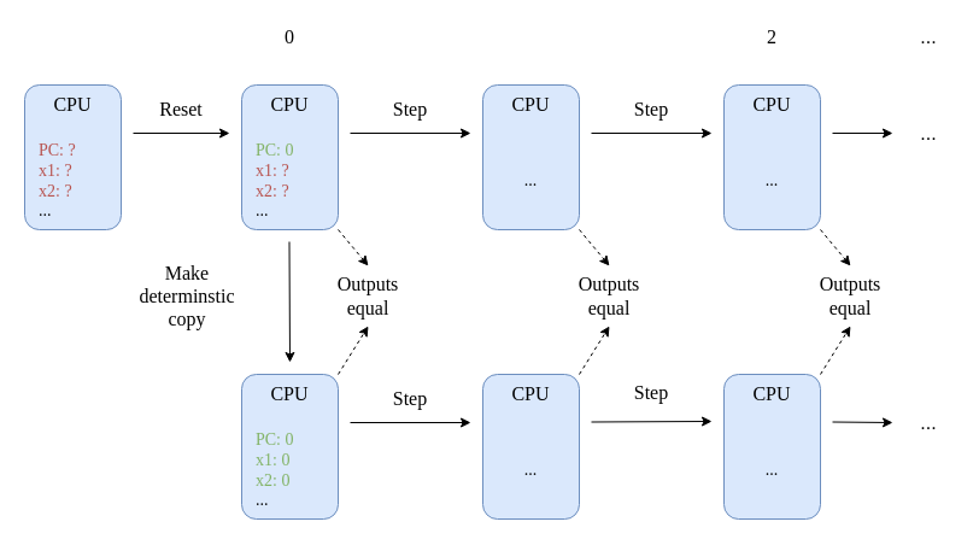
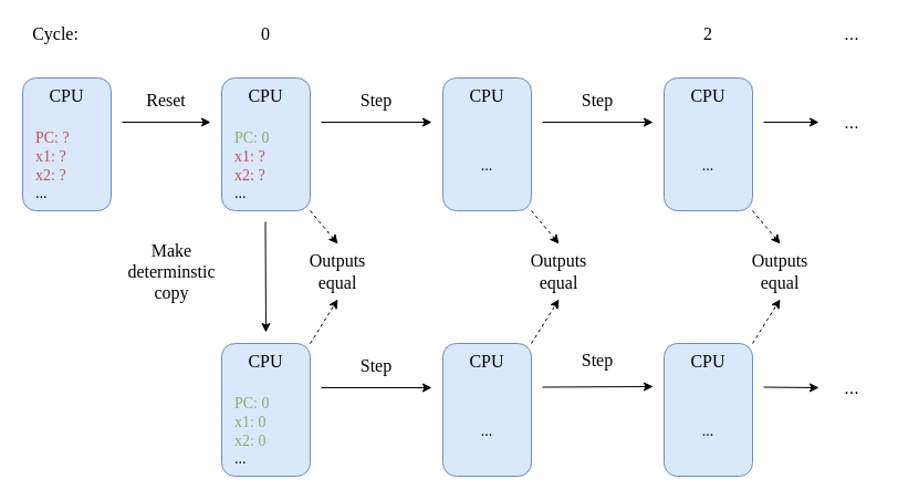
  <mxCell id="0" />
  <mxCell id="1" parent="0" />
  <mxCell id="2" value="" style="endArrow=classic;html=1;" parent="1" edge="1"><mxGeometry width="50" height="50" relative="1" as="geometry"><mxPoint x="490" y="110" as="sourcePoint" /><mxPoint x="590" y="110" as="targetPoint" /></mxGeometry></mxCell>
  <mxCell id="3" value="" style="endArrow=classic;html=1;" parent="1" edge="1"><mxGeometry width="50" height="50" relative="1" as="geometry"><mxPoint x="490" y="349.5" as="sourcePoint" /><mxPoint x="590" y="349" as="targetPoint" /></mxGeometry></mxCell>
  <mxCell id="4" value="Step" style="text;html=1;strokeColor=none;fillColor=none;align=center;verticalAlign=middle;whiteSpace=wrap;rounded=0;fontFamily=CMU Sans Serif;fontSize=16;" parent="1" vertex="1"><mxGeometry x="520" y="80" width="40" height="20" as="geometry" /></mxCell>
  <mxCell id="5" value="Step" style="text;html=1;strokeColor=none;fillColor=none;align=center;verticalAlign=middle;whiteSpace=wrap;rounded=0;fontFamily=CMU Sans Serif;fontSize=16;" parent="1" vertex="1"><mxGeometry x="520" y="315" width="40" height="20" as="geometry" /></mxCell>
  <mxCell id="6" value="" style="endArrow=classic;html=1;" parent="1" edge="1"><mxGeometry width="50" height="50" relative="1" as="geometry"><mxPoint x="110" y="110" as="sourcePoint" /><mxPoint x="190" y="110" as="targetPoint" /></mxGeometry></mxCell>
  <mxCell id="7" value="" style="endArrow=none;startArrow=classic;html=1;startFill=1;endFill=0;" parent="1" edge="1"><mxGeometry width="50" height="50" relative="1" as="geometry"><mxPoint x="240" y="300" as="sourcePoint" /><mxPoint x="239.5" y="200" as="targetPoint" /></mxGeometry></mxCell>
  <mxCell id="8" value="Make determinstic copy" style="text;html=1;strokeColor=none;fillColor=none;align=center;verticalAlign=middle;whiteSpace=wrap;rounded=0;fontFamily=CMU Sans Serif;fontSize=16;" parent="1" vertex="1"><mxGeometry x="135" y="235" width="40" height="20" as="geometry" /></mxCell>
  <mxCell id="9" value="" style="endArrow=classic;html=1;dashed=1;entryX=0.5;entryY=0;entryDx=0;entryDy=0;exitX=1;exitY=1;exitDx=0;exitDy=0;" parent="1" source="30" target="11" edge="1"><mxGeometry width="50" height="50" relative="1" as="geometry"><mxPoint x="280" y="150" as="sourcePoint" /><mxPoint x="317.5" y="190" as="targetPoint" /></mxGeometry></mxCell>
  <mxCell id="10" value="" style="endArrow=classic;html=1;dashed=1;entryX=0.5;entryY=1;entryDx=0;entryDy=0;exitX=1;exitY=0;exitDx=0;exitDy=0;" parent="1" source="32" target="11" edge="1"><mxGeometry width="50" height="50" relative="1" as="geometry"><mxPoint x="280" y="340" as="sourcePoint" /><mxPoint x="317.5" y="300" as="targetPoint" /></mxGeometry></mxCell>
  <mxCell id="11" value="Outputs equal" style="text;html=1;strokeColor=none;fillColor=none;align=center;verticalAlign=middle;whiteSpace=wrap;rounded=0;fontFamily=CMU Sans Serif;fontSize=16;" parent="1" vertex="1"><mxGeometry x="270" y="220" width="70" height="50" as="geometry" /></mxCell>
  <mxCell id="12" value="Reset" style="text;html=1;strokeColor=none;fillColor=none;align=center;verticalAlign=middle;whiteSpace=wrap;rounded=0;fontFamily=CMU Sans Serif;fontSize=16;" parent="1" vertex="1"><mxGeometry x="130" y="80" width="40" height="20" as="geometry" /></mxCell>
  <mxCell id="13" value="" style="endArrow=classic;html=1;" parent="1" edge="1"><mxGeometry width="50" height="50" relative="1" as="geometry"><mxPoint x="290" y="110" as="sourcePoint" /><mxPoint x="390" y="110" as="targetPoint" /></mxGeometry></mxCell>
  <mxCell id="14" value="Step" style="text;html=1;strokeColor=none;fillColor=none;align=center;verticalAlign=middle;whiteSpace=wrap;rounded=0;fontFamily=CMU Sans Serif;fontSize=16;" parent="1" vertex="1"><mxGeometry x="320" y="80" width="40" height="20" as="geometry" /></mxCell>
  <mxCell id="15" value="" style="endArrow=classic;html=1;" parent="1" edge="1"><mxGeometry width="50" height="50" relative="1" as="geometry"><mxPoint x="290" y="350" as="sourcePoint" /><mxPoint x="390" y="350" as="targetPoint" /></mxGeometry></mxCell>
  <mxCell id="16" value="Step" style="text;html=1;strokeColor=none;fillColor=none;align=center;verticalAlign=middle;whiteSpace=wrap;rounded=0;fontFamily=CMU Sans Serif;fontSize=16;" parent="1" vertex="1"><mxGeometry x="320" y="320" width="40" height="20" as="geometry" /></mxCell>
  <mxCell id="17" value="" style="endArrow=classic;html=1;dashed=1;entryX=0.5;entryY=0;entryDx=0;entryDy=0;exitX=1;exitY=1;exitDx=0;exitDy=0;" parent="1" source="34" target="19" edge="1"><mxGeometry width="50" height="50" relative="1" as="geometry"><mxPoint x="510" y="150" as="sourcePoint" /><mxPoint x="535" y="235" as="targetPoint" /></mxGeometry></mxCell>
  <mxCell id="18" value="" style="endArrow=classic;html=1;dashed=1;entryX=0.5;entryY=1;entryDx=0;entryDy=0;exitX=1;exitY=0;exitDx=0;exitDy=0;" parent="1" source="36" target="19" edge="1"><mxGeometry width="50" height="50" relative="1" as="geometry"><mxPoint x="520" y="340" as="sourcePoint" /><mxPoint x="557.5" y="300" as="targetPoint" /></mxGeometry></mxCell>
  <mxCell id="19" value="Outputs equal" style="text;html=1;strokeColor=none;fillColor=none;align=center;verticalAlign=middle;whiteSpace=wrap;rounded=0;fontFamily=CMU Sans Serif;fontSize=16;" parent="1" vertex="1"><mxGeometry x="470" y="220" width="70" height="50" as="geometry" /></mxCell>
  <mxCell id="20" value="" style="endArrow=classic;html=1;" parent="1" edge="1"><mxGeometry width="50" height="50" relative="1" as="geometry"><mxPoint x="690" y="110" as="sourcePoint" /><mxPoint x="740" y="110" as="targetPoint" /></mxGeometry></mxCell>
  <mxCell id="21" value="" style="endArrow=classic;html=1;" parent="1" edge="1"><mxGeometry width="50" height="50" relative="1" as="geometry"><mxPoint x="690" y="349.5" as="sourcePoint" /><mxPoint x="740" y="350" as="targetPoint" /></mxGeometry></mxCell>
  <mxCell id="22" value="..." style="text;html=1;strokeColor=none;fillColor=none;align=center;verticalAlign=middle;whiteSpace=wrap;rounded=0;fontSize=16;" parent="1" vertex="1"><mxGeometry x="750" y="100" width="40" height="20" as="geometry" /></mxCell>
  <mxCell id="23" value="..." style="text;html=1;strokeColor=none;fillColor=none;align=center;verticalAlign=middle;whiteSpace=wrap;rounded=0;fontSize=16;" parent="1" vertex="1"><mxGeometry x="750" y="340" width="40" height="20" as="geometry" /></mxCell>
+ <mxCell id="24" value="Cycle:" style="text;html=1;strokeColor=none;fillColor=none;align=center;verticalAlign=middle;whiteSpace=wrap;rounded=0;fontFamily=CMU Sans Serif;fontSize=16;" parent="1" vertex="1"><mxGeometry x="30" y="20" width="40" height="20" as="geometry" /></mxCell>
  <mxCell id="25" value="0" style="text;html=1;strokeColor=none;fillColor=none;align=center;verticalAlign=middle;whiteSpace=wrap;rounded=0;fontFamily=CMU Sans Serif;fontSize=16;" parent="1" vertex="1"><mxGeometry x="220" y="20" width="40" height="20" as="geometry" /></mxCell>
  <mxCell id="26" value="2" style="text;html=1;strokeColor=none;fillColor=none;align=center;verticalAlign=middle;whiteSpace=wrap;rounded=0;fontFamily=CMU Sans Serif;fontSize=16;" parent="1" vertex="1"><mxGeometry x="620" y="20" width="40" height="20" as="geometry" /></mxCell>
  <mxCell id="27" value="..." style="text;html=1;strokeColor=none;fillColor=none;align=center;verticalAlign=middle;whiteSpace=wrap;rounded=0;fontSize=16;" parent="1" vertex="1"><mxGeometry x="750" y="20" width="40" height="20" as="geometry" /></mxCell>
  <mxCell id="28" value="CPU" style="rounded=1;whiteSpace=wrap;html=1;fontFamily=CMU Sans Serif;verticalAlign=top;fontSize=16;fillColor=#dae8fc;strokeColor=#6c8ebf;" parent="1" vertex="1"><mxGeometry x="20" y="70" width="80" height="120" as="geometry" /></mxCell>
  <mxCell id="29" value="&lt;font face=&quot;CMU Typewriter Text&quot; style=&quot;font-size: 14px&quot;&gt;PC: ?&lt;br style=&quot;font-size: 14px&quot;&gt;x1: ?&lt;br style=&quot;font-size: 14px&quot;&gt;x2: ?&lt;br style=&quot;font-size: 14px&quot;&gt;&lt;font color=&quot;#000000&quot;&gt;...&lt;/font&gt;&lt;/font&gt;" style="text;html=1;strokeColor=none;fillColor=none;align=left;verticalAlign=middle;whiteSpace=wrap;rounded=0;fontFamily=CMU Sans Serif;fontSize=14;fontColor=#B85450;" parent="1" vertex="1"><mxGeometry x="30" y="120" width="40" height="60" as="geometry" /></mxCell>
  <mxCell id="30" value="CPU" style="rounded=1;whiteSpace=wrap;html=1;fontFamily=CMU Sans Serif;verticalAlign=top;fontSize=16;fillColor=#dae8fc;strokeColor=#6c8ebf;" parent="1" vertex="1"><mxGeometry x="200" y="70" width="80" height="120" as="geometry" /></mxCell>
  <mxCell id="31" value="&lt;font face=&quot;CMU Typewriter Text&quot; style=&quot;font-size: 14px&quot;&gt;&lt;font color=&quot;#82b366&quot;&gt;PC: 0&lt;/font&gt;&lt;br style=&quot;font-size: 14px&quot;&gt;&lt;font color=&quot;#b85450&quot;&gt;x1: ?&lt;br style=&quot;font-size: 14px&quot;&gt;x2: ?&lt;/font&gt;&lt;br style=&quot;font-size: 14px&quot;&gt;...&lt;/font&gt;" style="text;html=1;strokeColor=none;fillColor=none;align=left;verticalAlign=middle;whiteSpace=wrap;rounded=0;fontFamily=CMU Sans Serif;fontSize=14;" parent="1" vertex="1"><mxGeometry x="210" y="120" width="40" height="60" as="geometry" /></mxCell>
  <mxCell id="32" value="CPU" style="rounded=1;whiteSpace=wrap;html=1;fontFamily=CMU Sans Serif;verticalAlign=top;fontSize=16;fillColor=#dae8fc;strokeColor=#6c8ebf;" parent="1" vertex="1"><mxGeometry x="200" y="310" width="80" height="120" as="geometry" /></mxCell>
  <mxCell id="33" value="&lt;font face=&quot;CMU Typewriter Text&quot; style=&quot;font-size: 14px&quot;&gt;&lt;font color=&quot;#82b366&quot;&gt;PC: 0&lt;/font&gt;&lt;br style=&quot;font-size: 14px&quot;&gt;&lt;font color=&quot;#82b366&quot;&gt;x1: 0&lt;br style=&quot;font-size: 14px&quot;&gt;x2: 0&lt;/font&gt;&lt;br style=&quot;font-size: 14px&quot;&gt;...&lt;/font&gt;" style="text;html=1;strokeColor=none;fillColor=none;align=left;verticalAlign=middle;whiteSpace=wrap;rounded=0;fontFamily=CMU Sans Serif;fontSize=14;" parent="1" vertex="1"><mxGeometry x="210" y="360" width="40" height="60" as="geometry" /></mxCell>
  <mxCell id="34" value="CPU" style="rounded=1;whiteSpace=wrap;html=1;fontFamily=CMU Sans Serif;verticalAlign=top;fontSize=16;fillColor=#dae8fc;strokeColor=#6c8ebf;" parent="1" vertex="1"><mxGeometry x="400" y="70" width="80" height="120" as="geometry" /></mxCell>
  <mxCell id="35" value="&lt;font face=&quot;CMU Typewriter Text&quot; style=&quot;font-size: 14px&quot;&gt;...&lt;/font&gt;" style="text;html=1;strokeColor=none;fillColor=none;align=center;verticalAlign=middle;whiteSpace=wrap;rounded=0;fontFamily=CMU Sans Serif;fontSize=14;" parent="1" vertex="1"><mxGeometry x="420" y="120" width="40" height="60" as="geometry" /></mxCell>
  <mxCell id="36" value="CPU" style="rounded=1;whiteSpace=wrap;html=1;fontFamily=CMU Sans Serif;verticalAlign=top;fontSize=16;fillColor=#dae8fc;strokeColor=#6c8ebf;" parent="1" vertex="1"><mxGeometry x="400" y="310" width="80" height="120" as="geometry" /></mxCell>
  <mxCell id="37" value="&lt;font face=&quot;CMU Typewriter Text&quot; style=&quot;font-size: 14px&quot;&gt;...&lt;/font&gt;" style="text;html=1;strokeColor=none;fillColor=none;align=center;verticalAlign=middle;whiteSpace=wrap;rounded=0;fontFamily=CMU Sans Serif;fontSize=14;" parent="1" vertex="1"><mxGeometry x="420" y="360" width="40" height="60" as="geometry" /></mxCell>
  <mxCell id="38" value="" style="endArrow=classic;html=1;dashed=1;entryX=0.5;entryY=0;entryDx=0;entryDy=0;exitX=1;exitY=1;exitDx=0;exitDy=0;" parent="1" source="41" target="40" edge="1"><mxGeometry width="50" height="50" relative="1" as="geometry"><mxPoint x="720" y="150" as="sourcePoint" /><mxPoint x="745" y="235" as="targetPoint" /></mxGeometry></mxCell>
  <mxCell id="39" value="" style="endArrow=classic;html=1;dashed=1;entryX=0.5;entryY=1;entryDx=0;entryDy=0;exitX=1;exitY=0;exitDx=0;exitDy=0;" parent="1" source="43" target="40" edge="1"><mxGeometry width="50" height="50" relative="1" as="geometry"><mxPoint x="730" y="340" as="sourcePoint" /><mxPoint x="767.5" y="300" as="targetPoint" /></mxGeometry></mxCell>
  <mxCell id="40" value="Outputs equal" style="text;html=1;strokeColor=none;fillColor=none;align=center;verticalAlign=middle;whiteSpace=wrap;rounded=0;fontFamily=CMU Sans Serif;fontSize=16;" parent="1" vertex="1"><mxGeometry x="670" y="220" width="70" height="50" as="geometry" /></mxCell>
  <mxCell id="41" value="CPU" style="rounded=1;whiteSpace=wrap;html=1;fontFamily=CMU Sans Serif;verticalAlign=top;fontSize=16;fillColor=#dae8fc;strokeColor=#6c8ebf;" parent="1" vertex="1"><mxGeometry x="600" y="70" width="80" height="120" as="geometry" /></mxCell>
  <mxCell id="42" value="&lt;font face=&quot;CMU Typewriter Text&quot; style=&quot;font-size: 14px&quot;&gt;...&lt;/font&gt;" style="text;html=1;strokeColor=none;fillColor=none;align=center;verticalAlign=middle;whiteSpace=wrap;rounded=0;fontFamily=CMU Sans Serif;fontSize=14;" parent="1" vertex="1"><mxGeometry x="620" y="120" width="40" height="60" as="geometry" /></mxCell>
  <mxCell id="43" value="CPU" style="rounded=1;whiteSpace=wrap;html=1;fontFamily=CMU Sans Serif;verticalAlign=top;fontSize=16;fillColor=#dae8fc;strokeColor=#6c8ebf;" parent="1" vertex="1"><mxGeometry x="600" y="310" width="80" height="120" as="geometry" /></mxCell>
  <mxCell id="44" value="&lt;font face=&quot;CMU Typewriter Text&quot; style=&quot;font-size: 14px&quot;&gt;...&lt;/font&gt;" style="text;html=1;strokeColor=none;fillColor=none;align=center;verticalAlign=middle;whiteSpace=wrap;rounded=0;fontFamily=CMU Sans Serif;fontSize=14;" parent="1" vertex="1"><mxGeometry x="620" y="360" width="40" height="60" as="geometry" /></mxCell>
